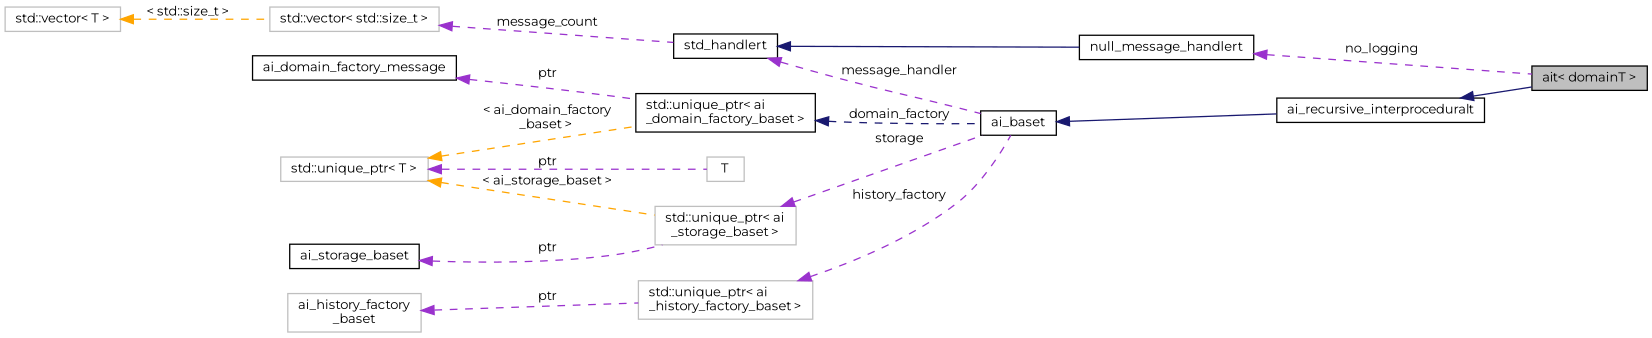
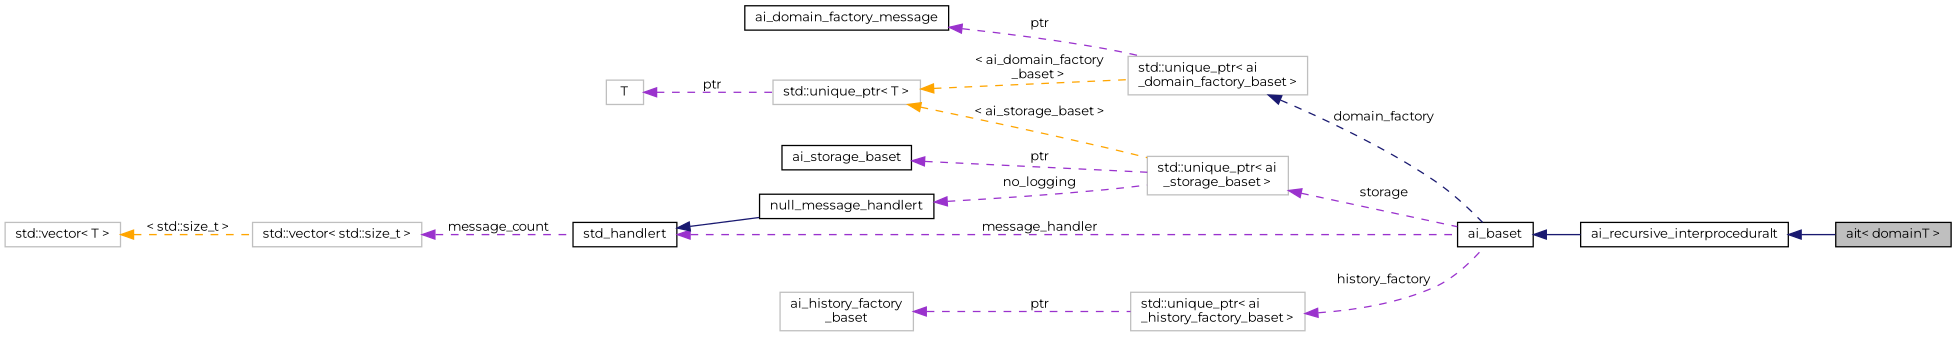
  digraph {
    fontname=Montserrat
    rankdir=LR
    node [color=grey75 fontname=Montserrat fontsize=10 shape=record]
    edge [color=darkorchid3 dir=back fontname=Montserrat fontsize=10 labelfontname=Helvetica labelfontsize=10 style=dashed]
    n1 [color=black fillcolor=grey75 fontcolor=black height=0.2 label="ait\< domainT \>" style=filled width=0.4]
    n2 [color=black height=0.2 label=ai_recursive_interproceduralt width=0.4]
    n3 [color=black height=0.2 label=ai_baset width=0.4]
    n4 [color=black height=0.2 label=std_handlert width=0.4]
    n5 [color=black height=0.2 label=null_message_handlert width=0.4]
    n6 [height=0.2 label="std::vector\< std::size_t \>" width=0.4]
    n7 [height=0.2 label="std::vector\< T \>" width=0.4]
    n8 [height=0.2 label=T width=0.4]
    n9 [height=0.2 label="std::unique_ptr\< T \>" width=0.4]
-   n10 [color=black height=0.2 label="std::unique_ptr\< ai\l_domain_factory_baset \>" width=0.4]
+   n10 [height=0.2 label="std::unique_ptr\< ai\l_domain_factory_baset \>" width=0.4]
    n11 [height=0.2 label="std::unique_ptr\< ai\l_storage_baset \>" width=0.4]
    n12 [color=black height=0.2 label=ai_domain_factory_message width=0.4]
    n13 [height=0.2 label="std::unique_ptr\< ai\l_history_factory_baset \>" width=0.4]
    n14 [color=black height=0.2 label=ai_storage_baset width=0.4]
    n15 [height=0.2 label="ai_history_factory\l_baset" width=0.4]
    n2 -> n1 [color=midnightblue style=solid]
    n3 -> n2 [color=midnightblue style=solid]
    n4 -> n3 [label=" message_handler"]
    n4 -> n5 [color=midnightblue style=solid]
-   n5 -> n1 [label=" no_logging"]
+   n5 -> n11 [label=" no_logging"]
    n6 -> n4 [label=" message_count"]
    n7 -> n6 [color=orange label=" \< std::size_t \>"]
-   n9 -> n8 [label=" ptr"]
+   n8 -> n9 [label=" ptr"]
    n9 -> n10 [color=orange label=" \< ai_domain_factory\l_baset \>"]
    n9 -> n11 [color=orange label=" \< ai_storage_baset \>"]
    n10 -> n3 [color=midnightblue label=" domain_factory"]
    n11 -> n3 [label=" storage"]
    n12 -> n10 [label=" ptr"]
    n13 -> n3 [label=" history_factory"]
    n14 -> n11 [label=" ptr"]
    n15 -> n13 [label=" ptr"]
  }
